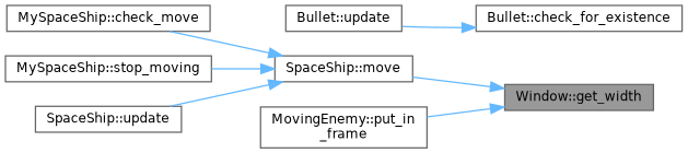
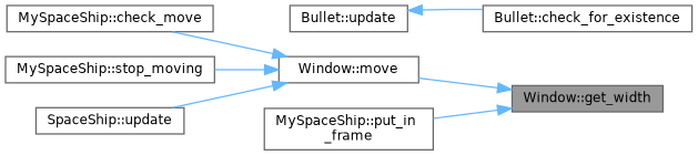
  digraph {
    rankdir=RL
    node [color=grey40 fillcolor=white fontname=Helvetica fontsize=10 shape=box style=filled]
    edge [color=steelblue1 dir=back fontname=Helvetica fontsize=10 labelfontname=Helvetica labelfontsize=10 style=solid]
    n1 [color=gray40 fillcolor=grey60 fontcolor=black height=0.2 label="Window::get_width" width=0.4]
-   n2 [height=0.2 label="SpaceShip::move" width=0.4]
-   n3 [height=0.2 label="MovingEnemy::put_in\l_frame" width=0.4]
+   n2 [height=0.2 label="Window::move" width=0.4]
+   n3 [height=0.2 label="MySpaceShip::put_in\l_frame" width=0.4]
    n4 [height=0.2 label="Bullet::check_for_existence" width=0.4]
    n5 [height=0.2 label="Bullet::update" width=0.4]
    n6 [height=0.2 label="MySpaceShip::check_move" width=0.4]
    n7 [height=0.2 label="MySpaceShip::stop_moving" width=0.4]
    n8 [height=0.2 label="SpaceShip::update" width=0.4]
    n1 -> n2
    n1 -> n3
    n2 -> n6
    n2 -> n7
    n2 -> n8
-   n4 -> n5
+   n5 -> n4
  }
